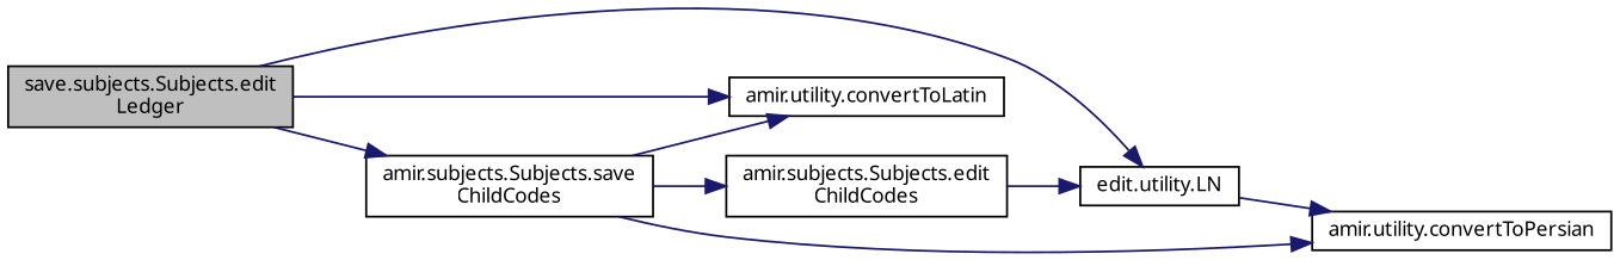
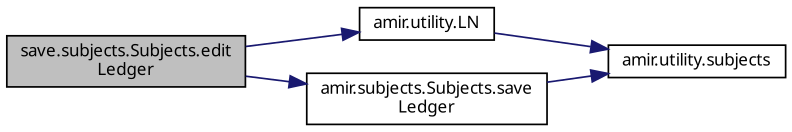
  digraph {
    rankdir=LR
    node [color=black fillcolor=white fontname="FreeSans.ttf" fontsize=10 shape=record style=filled]
    edge [color=midnightblue fontname="FreeSans.ttf" fontsize=10 labelfontname="FreeSans.ttf" labelfontsize=10 style=solid]
    n1 [fillcolor=grey75 fontcolor=black height=0.2 label="save.subjects.Subjects.edit\lLedger" width=0.4]
-   n2 [height=0.2 label="amir.utility.convertToLatin" width=0.4]
-   n3 [height=0.2 label="edit.utility.LN" width=0.4]
-   n4 [height=0.2 label="amir.subjects.Subjects.save\lChildCodes" width=0.4]
-   n5 [height=0.2 label="amir.utility.convertToPersian" width=0.4]
-   n6 [height=0.2 label="amir.subjects.Subjects.edit\lChildCodes" width=0.4]
-   n1 -> n2
+   n3 [height=0.2 label="amir.utility.LN" width=0.4]
+   n4 [height=0.2 label="amir.subjects.Subjects.save\lLedger" width=0.4]
+   n5 [height=0.2 label="amir.utility.subjects" width=0.4]
    n1 -> n3
    n1 -> n4
    n3 -> n5
-   n4 -> n2
    n4 -> n5
-   n4 -> n6
-   n6 -> n3
  }
